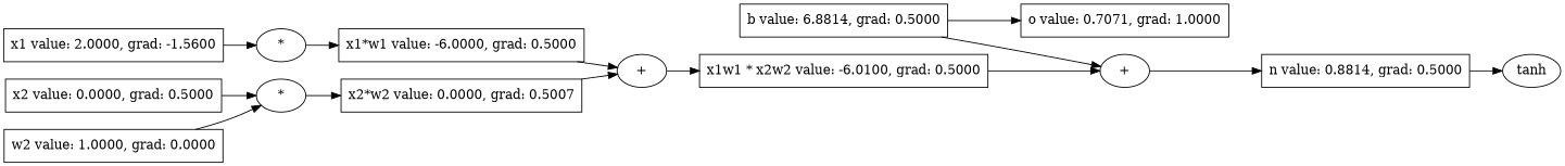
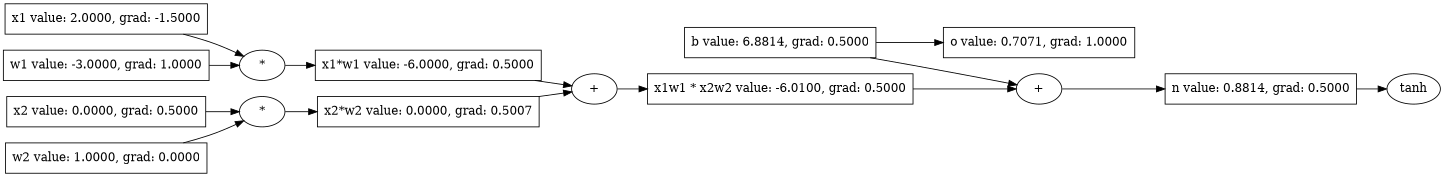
  digraph {
    rankdir=LR
    node [shape=record]
    n1 [label="o value: 0.7071, grad: 1.0000"]
    n2 [label=tanh shape=""]
    n3 [label="n value: 0.8814, grad: 0.5000"]
    n4 [label="+" shape=""]
    n5 [label="x1w1 * x2w2 value: -6.0100, grad: 0.5000"]
    n6 [label="b value: 6.8814, grad: 0.5000"]
    n7 [label="+" shape=""]
    n8 [label="x1*w1 value: -6.0000, grad: 0.5000"]
    n9 [label="x2*w2 value: 0.0000, grad: 0.5007"]
    n10 [label="*" shape=""]
-   n11 [label="x1 value: 2.0000, grad: -1.5600"]
+   n11 [label="x1 value: 2.0000, grad: -1.5000"]
+   n12 [label="w1 value: -3.0000, grad: 1.0000"]
    n13 [label="*" shape=""]
    n14 [label="x2 value: 0.0000, grad: 0.5000"]
    n15 [label="w2 value: 1.0000, grad: 0.0000"]
    n3 -> n2
    n4 -> n3
    n5 -> n4
    n6 -> n1
    n6 -> n4
    n7 -> n5
    n8 -> n7
    n9 -> n7
    n10 -> n8
    n11 -> n10
+   n12 -> n10
    n13 -> n9
    n14 -> n13
    n15 -> n13
  }
